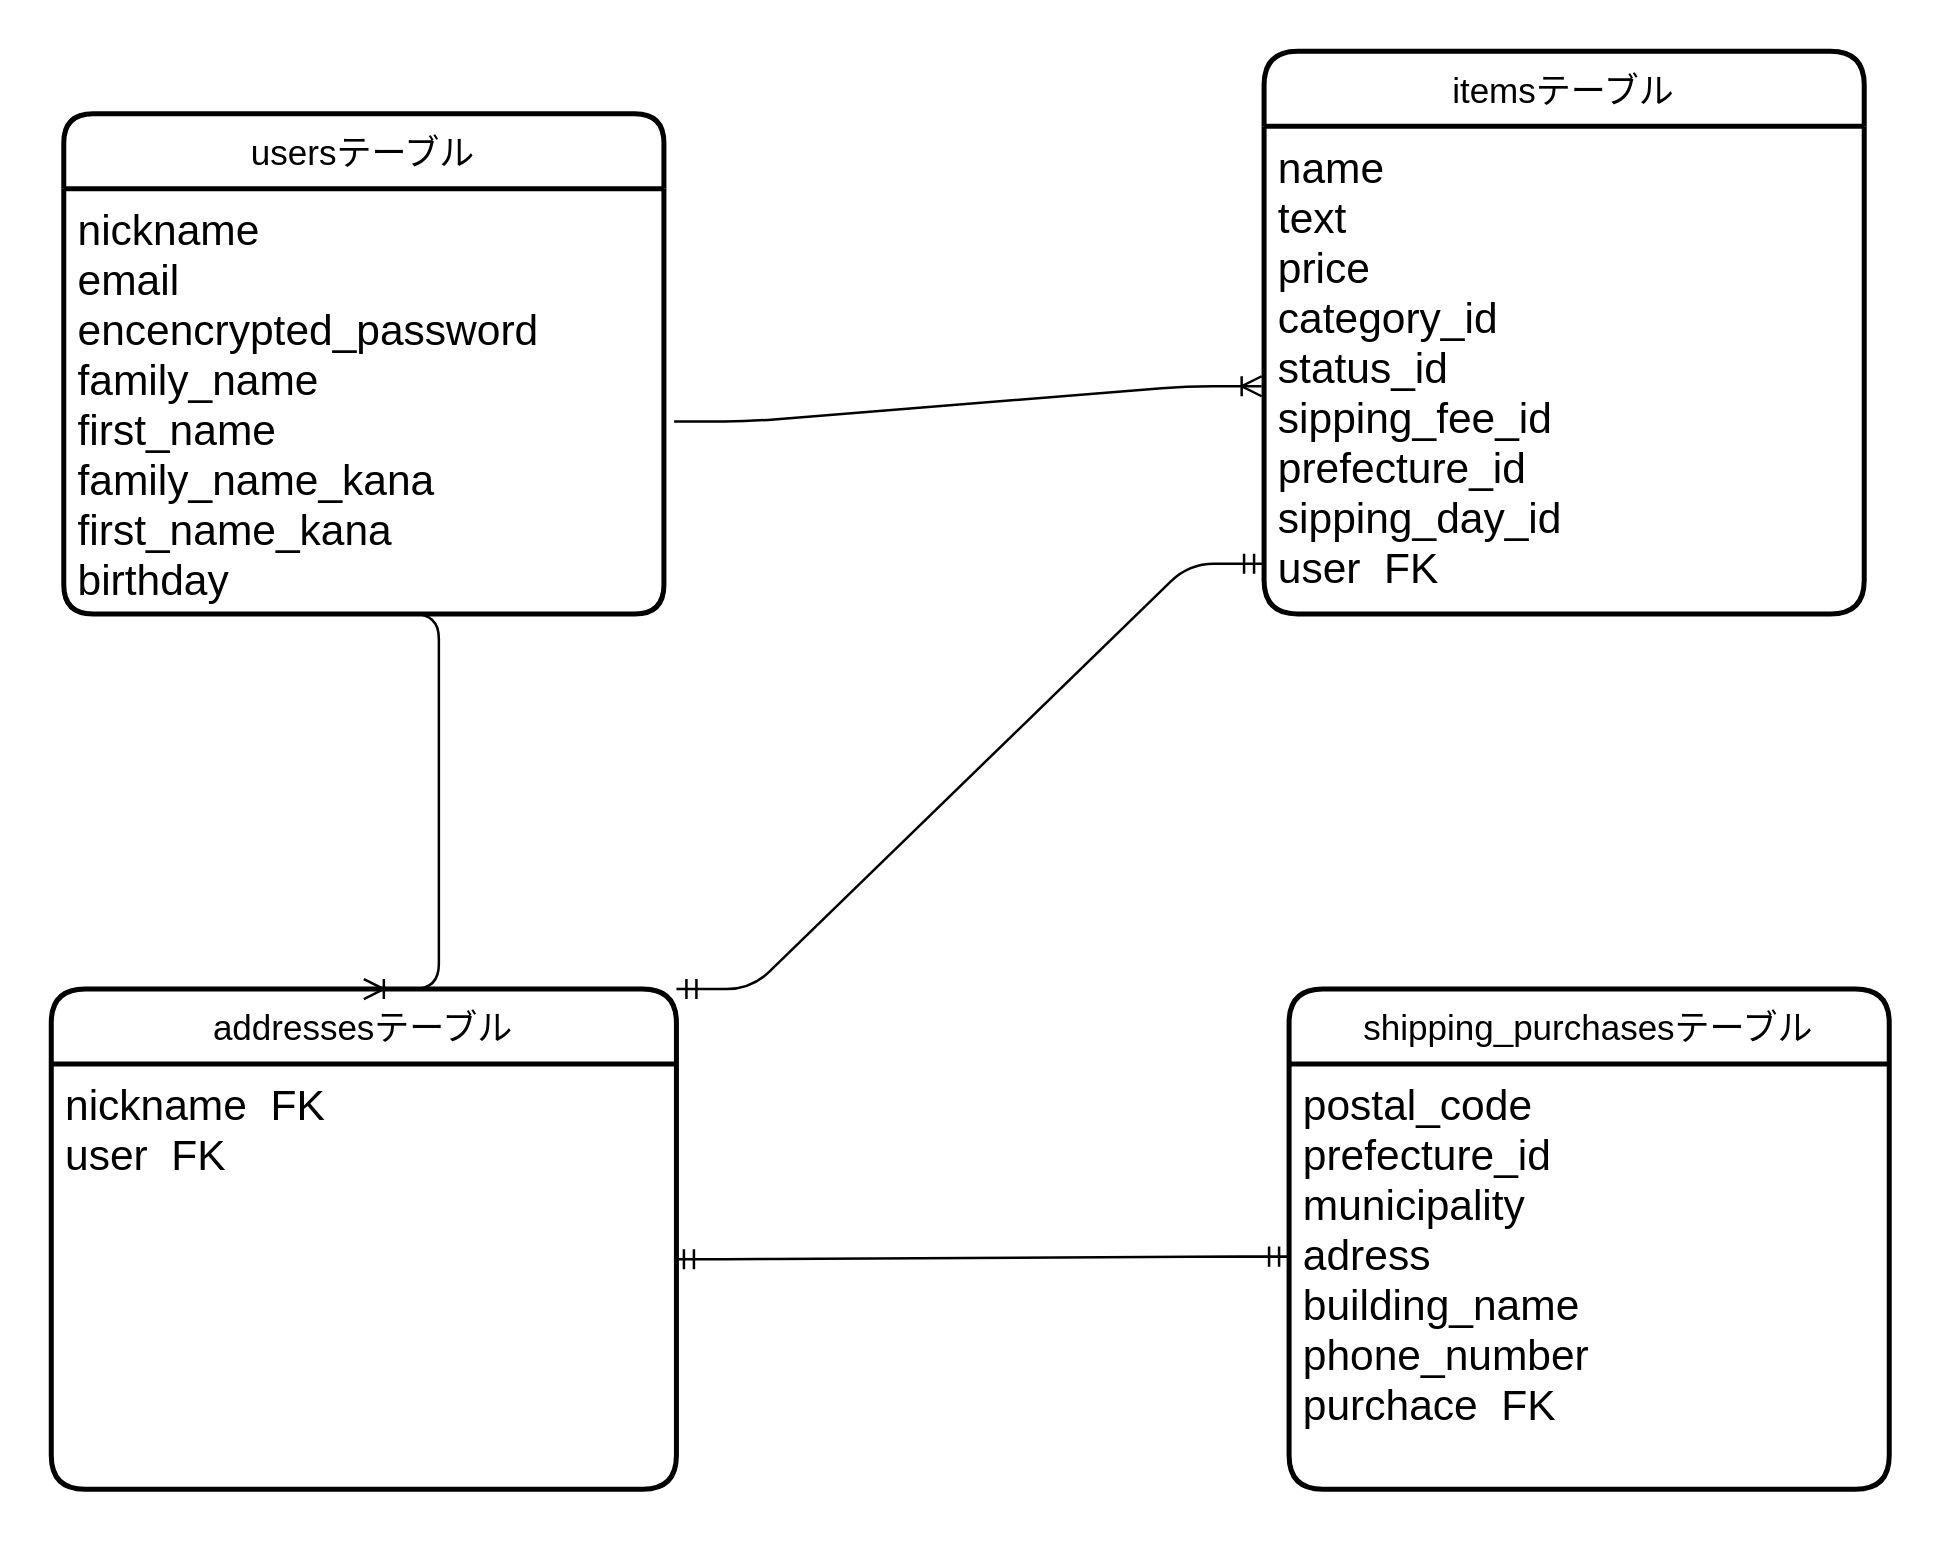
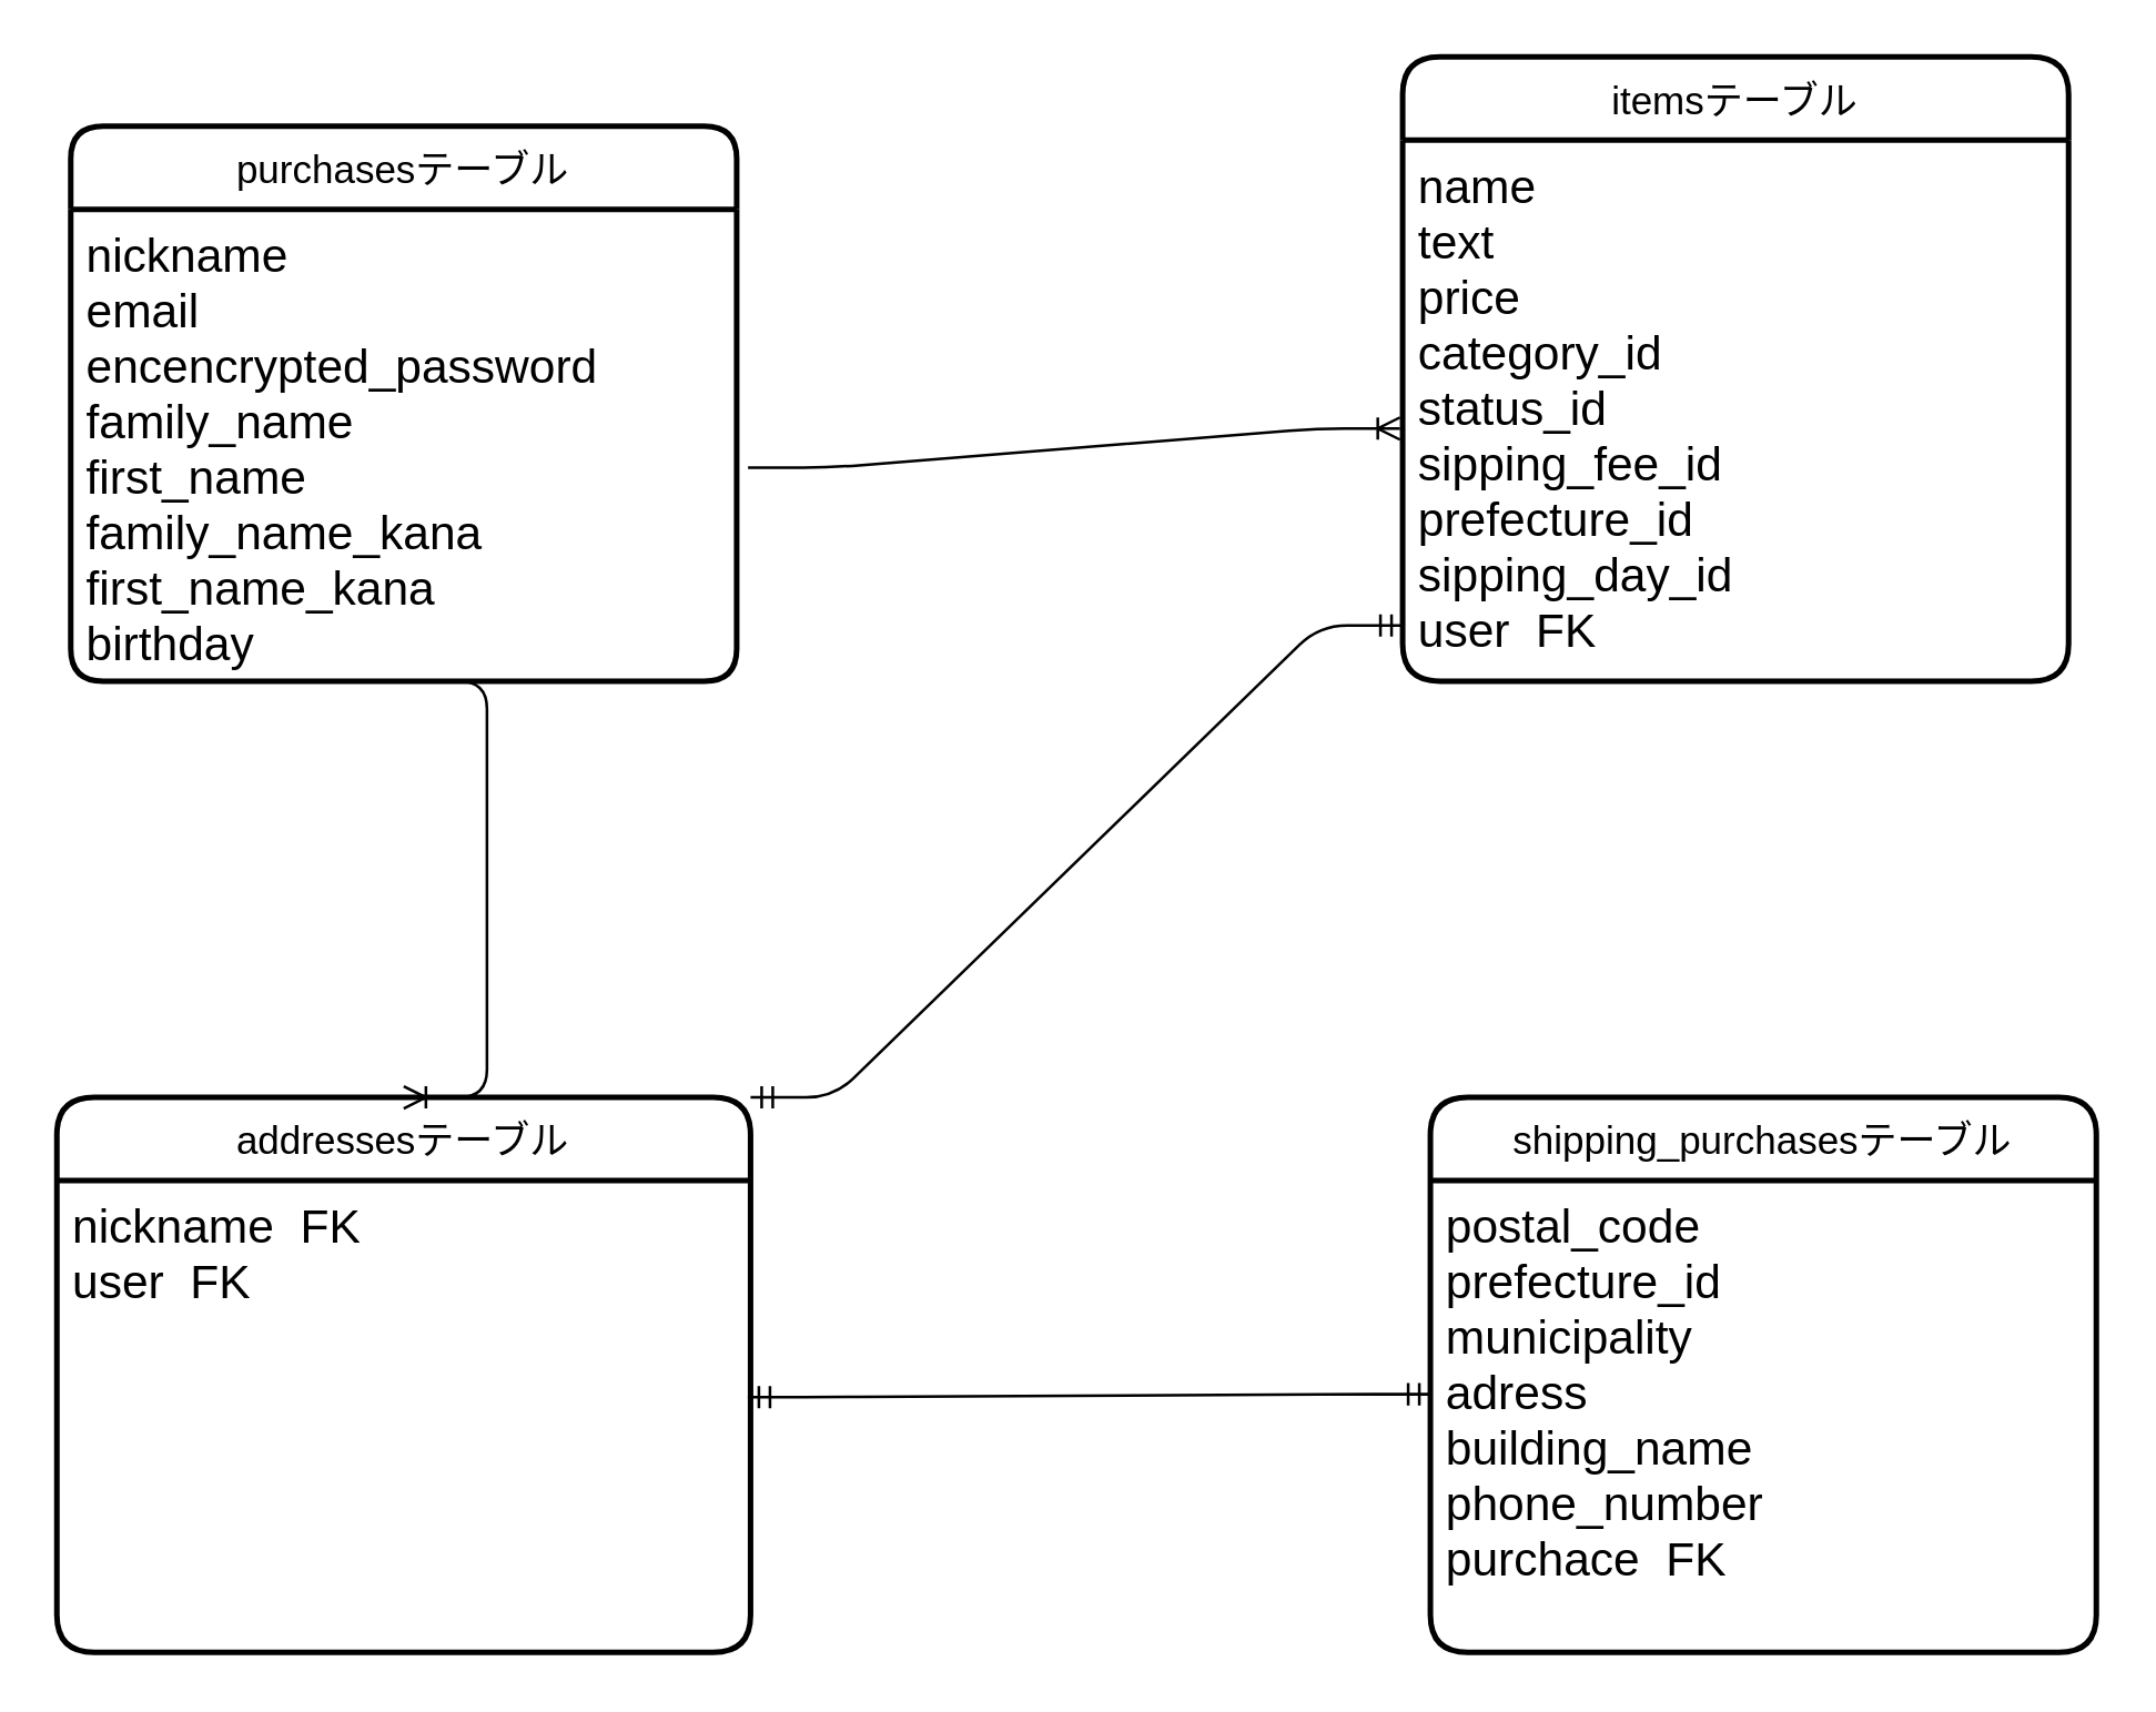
  <mxCell id="0" />
  <mxCell id="1" parent="0" />
- <mxCell id="2" value="usersテーブル" style="swimlane;childLayout=stackLayout;horizontal=1;startSize=30;horizontalStack=0;rounded=1;fontSize=14;fontStyle=0;strokeWidth=2;resizeParent=0;resizeLast=1;shadow=0;dashed=0;align=center;arcSize=13;" parent="1" vertex="1"><mxGeometry x="25" y="45" width="240" height="200" as="geometry" /></mxCell>
+ <mxCell id="2" value="purchasesテーブル" style="swimlane;childLayout=stackLayout;horizontal=1;startSize=30;horizontalStack=0;rounded=1;fontSize=14;fontStyle=0;strokeWidth=2;resizeParent=0;resizeLast=1;shadow=0;dashed=0;align=center;arcSize=13;" parent="1" vertex="1"><mxGeometry x="25" y="45" width="240" height="200" as="geometry" /></mxCell>
  <mxCell id="3" value="nickname&#10;email&#10;encencrypted_password&#10;family_name&#10;first_name&#10;family_name_kana&#10;first_name_kana&#10;birthday" style="align=left;strokeColor=none;fillColor=none;spacingLeft=4;fontSize=17;verticalAlign=top;resizable=0;rotatable=0;part=1;" parent="2" vertex="1"><mxGeometry y="30" width="240" height="170" as="geometry" /></mxCell>
  <mxCell id="4" value="itemsテーブル" style="swimlane;childLayout=stackLayout;horizontal=1;startSize=30;horizontalStack=0;rounded=1;fontSize=14;fontStyle=0;strokeWidth=2;resizeParent=0;resizeLast=1;shadow=0;dashed=0;align=center;" parent="1" vertex="1"><mxGeometry x="505" y="20" width="240" height="225" as="geometry" /></mxCell>
  <mxCell id="5" value="name&#10;text&#10;price&#10;category_id&#10;status_id&#10;sipping_fee_id&#10;prefecture_id&#10;sipping_day_id&#10;user  FK" style="align=left;strokeColor=none;fillColor=none;spacingLeft=4;fontSize=17;verticalAlign=top;resizable=0;rotatable=0;part=1;" parent="4" vertex="1"><mxGeometry y="30" width="240" height="195" as="geometry" /></mxCell>
  <mxCell id="6" value="shipping_purchasesテーブル" style="swimlane;childLayout=stackLayout;horizontal=1;startSize=30;horizontalStack=0;rounded=1;fontSize=14;fontStyle=0;strokeWidth=2;resizeParent=0;resizeLast=1;shadow=0;dashed=0;align=center;" parent="1" vertex="1"><mxGeometry x="515" y="395" width="240" height="200" as="geometry" /></mxCell>
  <mxCell id="7" value="postal_code&#10;prefecture_id&#10;municipality&#10;adress&#10;building_name&#10;phone_number&#10;purchace  FK" style="align=left;strokeColor=none;fillColor=none;spacingLeft=4;fontSize=17;verticalAlign=top;resizable=0;rotatable=0;part=1;" parent="6" vertex="1"><mxGeometry y="30" width="240" height="170" as="geometry" /></mxCell>
  <mxCell id="8" value="addressesテーブル" style="swimlane;childLayout=stackLayout;horizontal=1;startSize=30;horizontalStack=0;rounded=1;fontSize=14;fontStyle=0;strokeWidth=2;resizeParent=0;resizeLast=1;shadow=0;dashed=0;align=center;" parent="1" vertex="1"><mxGeometry x="20" y="395" width="250" height="200" as="geometry" /></mxCell>
  <mxCell id="9" value="nickname  FK&#10;user  FK" style="align=left;strokeColor=none;fillColor=none;spacingLeft=4;fontSize=17;verticalAlign=top;resizable=0;rotatable=0;part=1;" parent="8" vertex="1"><mxGeometry y="30" width="250" height="170" as="geometry" /></mxCell>
  <mxCell id="10" value="" style="edgeStyle=entityRelationEdgeStyle;fontSize=17;html=1;endArrow=ERoneToMany;exitX=1.017;exitY=0.547;exitDx=0;exitDy=0;exitPerimeter=0;entryX=-0.004;entryY=0.533;entryDx=0;entryDy=0;entryPerimeter=0;" parent="1" source="3" target="5" edge="1"><mxGeometry width="100" height="100" relative="1" as="geometry"><mxPoint x="405" y="355" as="sourcePoint" /><mxPoint x="505" y="255" as="targetPoint" /></mxGeometry></mxCell>
  <mxCell id="11" value="" style="edgeStyle=entityRelationEdgeStyle;fontSize=12;html=1;endArrow=ERoneToMany;exitX=0.5;exitY=1;exitDx=0;exitDy=0;entryX=0.5;entryY=0;entryDx=0;entryDy=0;" parent="1" source="3" target="8" edge="1"><mxGeometry width="100" height="100" relative="1" as="geometry"><mxPoint x="405" y="345" as="sourcePoint" /><mxPoint x="505" y="245" as="targetPoint" /></mxGeometry></mxCell>
  <mxCell id="12" value="" style="edgeStyle=entityRelationEdgeStyle;fontSize=12;html=1;endArrow=ERmandOne;startArrow=ERmandOne;exitX=1;exitY=0;exitDx=0;exitDy=0;entryX=0;entryY=0.897;entryDx=0;entryDy=0;entryPerimeter=0;" parent="1" source="8" target="5" edge="1"><mxGeometry width="100" height="100" relative="1" as="geometry"><mxPoint x="405" y="345" as="sourcePoint" /><mxPoint x="605" y="255" as="targetPoint" /></mxGeometry></mxCell>
  <mxCell id="13" value="" style="edgeStyle=entityRelationEdgeStyle;fontSize=12;html=1;endArrow=ERmandOne;startArrow=ERmandOne;exitX=0.996;exitY=0.459;exitDx=0;exitDy=0;exitPerimeter=0;" parent="1" source="9" edge="1"><mxGeometry width="100" height="100" relative="1" as="geometry"><mxPoint x="345" y="415" as="sourcePoint" /><mxPoint x="515" y="502" as="targetPoint" /></mxGeometry></mxCell>
